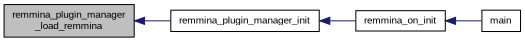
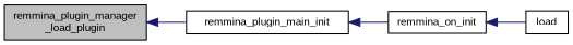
  digraph {
    fontname="Liberation Sans"
    rankdir=LR
    node [color=black fillcolor=white fontname="Liberation Sans" fontsize=10 shape=record style=filled]
    edge [color=midnightblue dir=back fontname="Liberation Sans" fontsize=10 labelfontname=Helvetica labelfontsize=10 style=solid]
-   n1 [fillcolor=grey75 fontcolor=black height=0.2 label="remmina_plugin_manager\l_load_remmina" width=0.4]
-   n2 [height=0.2 label=remmina_plugin_manager_init width=0.4]
+   n1 [fillcolor=grey75 fontcolor=black height=0.2 label="remmina_plugin_manager\l_load_plugin" width=0.4]
+   n2 [height=0.2 label=remmina_plugin_main_init width=0.4]
    n3 [height=0.2 label=remmina_on_init width=0.4]
-   n4 [height=0.2 label=main width=0.4]
+   n4 [height=0.2 label=load width=0.4]
    n1 -> n2
    n2 -> n3
    n3 -> n4
  }
